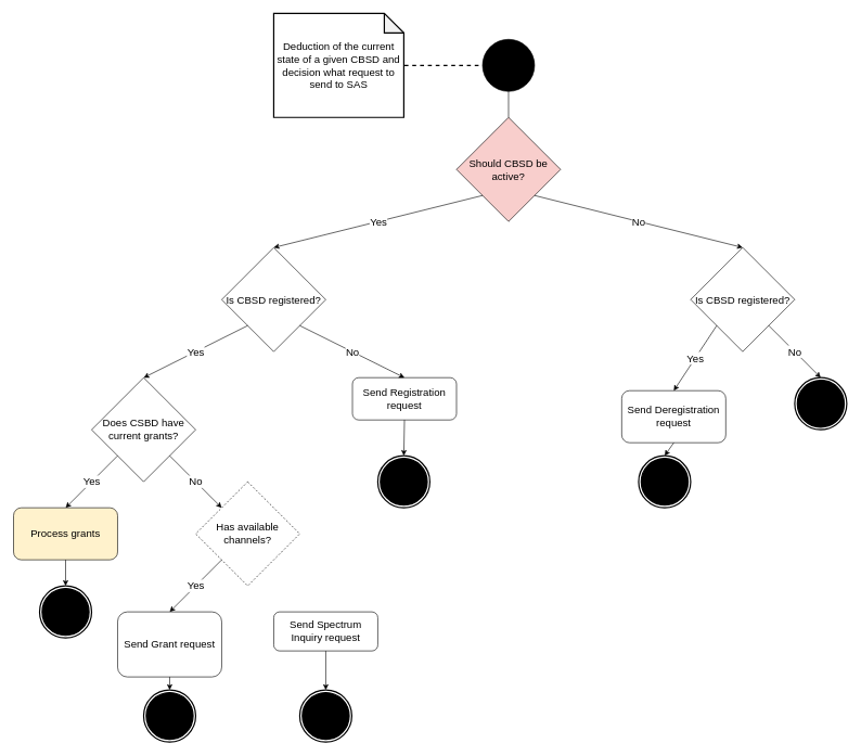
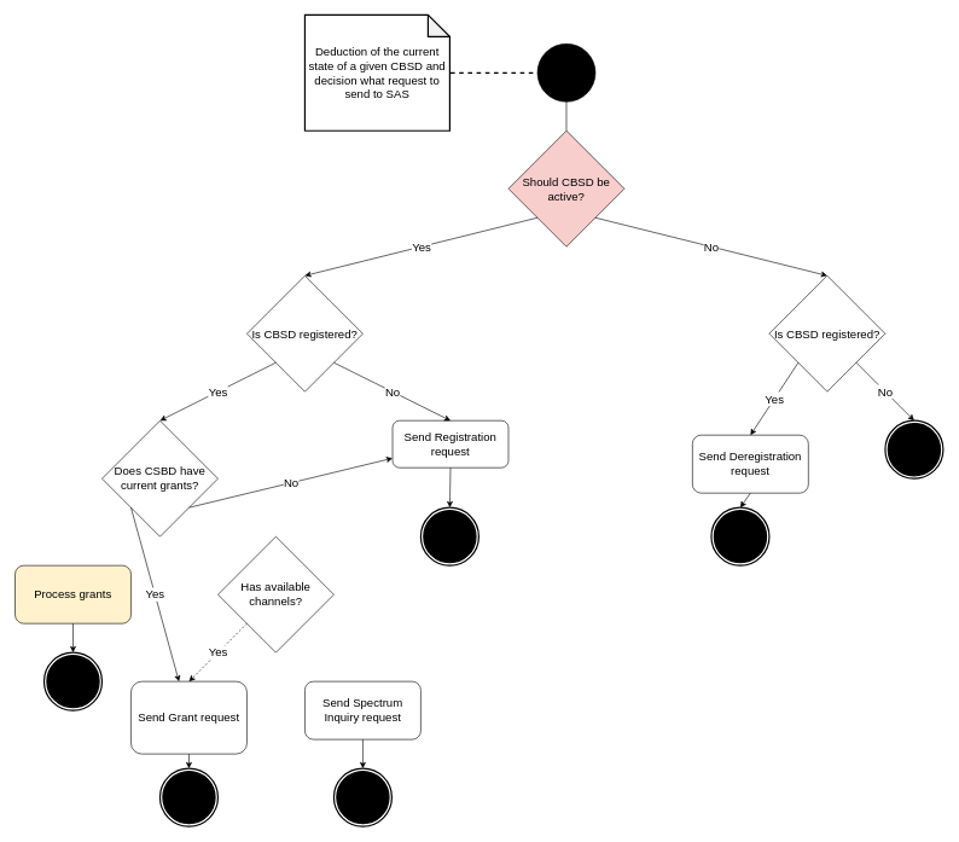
  <mxCell id="0" />
  <mxCell id="1" parent="0" />
  <mxCell id="2" value="" style="ellipse;whiteSpace=wrap;html=1;aspect=fixed;fillColor=#000000;" vertex="1" parent="1"><mxGeometry x="741" y="60" width="80" height="80" as="geometry" /></mxCell>
  <mxCell id="3" value="&lt;font style=&quot;font-size: 16px&quot;&gt;Should CBSD be active?&lt;/font&gt;" style="rhombus;whiteSpace=wrap;html=1;fillColor=#f8cecc;" vertex="1" parent="1"><mxGeometry x="701" y="180" width="160" height="160" as="geometry" /></mxCell>
  <mxCell id="4" value="&lt;font style=&quot;font-size: 16px&quot;&gt;Is CBSD registered?&lt;/font&gt;" style="rhombus;whiteSpace=wrap;html=1;" vertex="1" parent="1"><mxGeometry x="340" y="380" width="160" height="160" as="geometry" /></mxCell>
  <mxCell id="5" value="Is CBSD registered?" style="rhombus;whiteSpace=wrap;html=1;fontSize=16;" vertex="1" parent="1"><mxGeometry x="1061" y="380" width="160" height="160" as="geometry" /></mxCell>
  <mxCell id="6" value="Yes" style="endArrow=classic;html=1;exitX=0;exitY=1;exitDx=0;exitDy=0;entryX=0.5;entryY=0;entryDx=0;entryDy=0;fontSize=16;" edge="1" parent="1" source="3" target="4"><mxGeometry width="50" height="50" relative="1" as="geometry"><mxPoint x="741" y="410" as="sourcePoint" /><mxPoint x="791" y="360" as="targetPoint" /></mxGeometry></mxCell>
  <mxCell id="7" value="No" style="endArrow=classic;html=1;exitX=1;exitY=1;exitDx=0;exitDy=0;entryX=0.5;entryY=0;entryDx=0;entryDy=0;fontSize=16;" edge="1" parent="1" source="3" target="5"><mxGeometry width="50" height="50" relative="1" as="geometry"><mxPoint x="741" y="410" as="sourcePoint" /><mxPoint x="791" y="360" as="targetPoint" /></mxGeometry></mxCell>
  <mxCell id="8" value="&lt;font style=&quot;font-size: 16px&quot;&gt;Send Deregistration request&lt;/font&gt;" style="rounded=1;whiteSpace=wrap;html=1;fillColor=#FFFFFF;" vertex="1" parent="1"><mxGeometry x="955" y="600" width="160" height="80" as="geometry" /></mxCell>
  <mxCell id="9" value="Yes" style="endArrow=classic;html=1;exitX=0;exitY=1;exitDx=0;exitDy=0;entryX=0.5;entryY=0;entryDx=0;entryDy=0;fontSize=16;" edge="1" parent="1" source="5" target="8"><mxGeometry width="50" height="50" relative="1" as="geometry"><mxPoint x="741" y="410" as="sourcePoint" /><mxPoint x="841" y="530" as="targetPoint" /></mxGeometry></mxCell>
  <mxCell id="10" value="No" style="endArrow=classic;html=1;exitX=1;exitY=1;exitDx=0;exitDy=0;entryX=0.5;entryY=0;entryDx=0;entryDy=0;fontSize=16;" edge="1" parent="1" source="5" target="23"><mxGeometry width="50" height="50" relative="1" as="geometry"><mxPoint x="741" y="410" as="sourcePoint" /><mxPoint x="1260" y="580" as="targetPoint" /></mxGeometry></mxCell>
  <mxCell id="11" value="&lt;font style=&quot;font-size: 16px&quot;&gt;Send Registration request&lt;/font&gt;" style="rounded=1;whiteSpace=wrap;html=1;fillColor=#FFFFFF;" vertex="1" parent="1"><mxGeometry x="541" y="580" width="160" height="65" as="geometry" /></mxCell>
  <mxCell id="12" value="No" style="endArrow=classic;html=1;exitX=1;exitY=1;exitDx=0;exitDy=0;entryX=0.5;entryY=0;entryDx=0;entryDy=0;fontSize=16;" edge="1" parent="1" source="4" target="11"><mxGeometry width="50" height="50" relative="1" as="geometry"><mxPoint x="741" y="410" as="sourcePoint" /><mxPoint x="791" y="360" as="targetPoint" /></mxGeometry></mxCell>
  <mxCell id="13" value="&lt;font style=&quot;font-size: 16px&quot;&gt;Does CSBD have current grants?&lt;/font&gt;" style="rhombus;whiteSpace=wrap;html=1;fillColor=#FFFFFF;" vertex="1" parent="1"><mxGeometry x="140" y="580" width="160" height="160" as="geometry" /></mxCell>
  <mxCell id="14" value="Yes" style="endArrow=classic;html=1;exitX=0;exitY=1;exitDx=0;exitDy=0;entryX=0.5;entryY=0;entryDx=0;entryDy=0;fontSize=16;" edge="1" parent="1" source="4" target="13"><mxGeometry width="50" height="50" relative="1" as="geometry"><mxPoint x="741" y="410" as="sourcePoint" /><mxPoint x="791" y="360" as="targetPoint" /></mxGeometry></mxCell>
- <mxCell id="15" value="&lt;font style=&quot;font-size: 16px&quot;&gt;Has available channels?&lt;/font&gt;" style="rhombus;whiteSpace=wrap;html=1;fillColor=#FFFFFF;dashed=1;" vertex="1" parent="1"><mxGeometry x="300" y="740" width="160" height="160" as="geometry" /></mxCell>
- <mxCell id="16" value="No" style="endArrow=classic;html=1;exitX=1;exitY=1;exitDx=0;exitDy=0;fontSize=16;" edge="1" parent="1" source="13" target="15"><mxGeometry width="50" height="50" relative="1" as="geometry"><mxPoint x="741" y="430" as="sourcePoint" /><mxPoint x="791" y="380" as="targetPoint" /></mxGeometry></mxCell>
- <mxCell id="17" value="&lt;font style=&quot;font-size: 16px&quot;&gt;Send Spectrum Inquiry request&lt;/font&gt;" style="rounded=1;whiteSpace=wrap;html=1;fillColor=#FFFFFF;" vertex="1" parent="1"><mxGeometry x="420" y="940" width="160" height="60" as="geometry" /></mxCell>
+ <mxCell id="15" value="&lt;font style=&quot;font-size: 16px&quot;&gt;Has available channels?&lt;/font&gt;" style="rhombus;whiteSpace=wrap;html=1;fillColor=#FFFFFF;" vertex="1" parent="1"><mxGeometry x="300" y="740" width="160" height="160" as="geometry" /></mxCell>
+ <mxCell id="16" value="No" style="endArrow=classic;html=1;exitX=1;exitY=1;exitDx=0;exitDy=0;fontSize=16;" edge="1" parent="1" source="13" target="11"><mxGeometry width="50" height="50" relative="1" as="geometry"><mxPoint x="741" y="430" as="sourcePoint" /><mxPoint x="791" y="380" as="targetPoint" /></mxGeometry></mxCell>
+ <mxCell id="17" value="&lt;font style=&quot;font-size: 16px&quot;&gt;Send Spectrum Inquiry request&lt;/font&gt;" style="rounded=1;whiteSpace=wrap;html=1;fillColor=#FFFFFF;" vertex="1" parent="1"><mxGeometry x="420" y="940" width="160" height="80" as="geometry" /></mxCell>
  <mxCell id="18" value="&lt;font style=&quot;font-size: 16px&quot;&gt;Send Grant request&lt;/font&gt;" style="rounded=1;whiteSpace=wrap;html=1;fillColor=#FFFFFF;" vertex="1" parent="1"><mxGeometry x="180" y="940" width="160" height="100" as="geometry" /></mxCell>
- <mxCell id="19" value="Yes" style="endArrow=classic;html=1;exitX=0;exitY=1;exitDx=0;exitDy=0;entryX=0.5;entryY=0;entryDx=0;entryDy=0;fontSize=16;" edge="1" parent="1" source="15" target="18"><mxGeometry width="50" height="50" relative="1" as="geometry"><mxPoint x="741" y="790" as="sourcePoint" /><mxPoint x="391" y="850" as="targetPoint" /></mxGeometry></mxCell>
- <mxCell id="20" value="Yes" style="endArrow=classic;html=1;exitX=0;exitY=1;exitDx=0;exitDy=0;entryX=0.5;entryY=0;entryDx=0;entryDy=0;fontSize=16;" edge="1" parent="1" source="13" target="21"><mxGeometry width="50" height="50" relative="1" as="geometry"><mxPoint x="741" y="740" as="sourcePoint" /><mxPoint x="241" y="720" as="targetPoint" /></mxGeometry></mxCell>
+ <mxCell id="19" value="Yes" style="endArrow=classic;html=1;exitX=0;exitY=1;exitDx=0;exitDy=0;entryX=0.5;entryY=0;entryDx=0;entryDy=0;fontSize=16;dashed=1;" edge="1" parent="1" source="15" target="18"><mxGeometry width="50" height="50" relative="1" as="geometry"><mxPoint x="741" y="790" as="sourcePoint" /><mxPoint x="391" y="850" as="targetPoint" /></mxGeometry></mxCell>
+ <mxCell id="20" value="Yes" style="endArrow=classic;html=1;exitX=0;exitY=1;exitDx=0;exitDy=0;fontSize=16;" edge="1" parent="1" source="13" target="18"><mxGeometry width="50" height="50" relative="1" as="geometry"><mxPoint x="741" y="740" as="sourcePoint" /><mxPoint x="241" y="720" as="targetPoint" /></mxGeometry></mxCell>
  <mxCell id="21" value="&lt;font style=&quot;font-size: 16px&quot;&gt;Process grants&lt;/font&gt;" style="rounded=1;whiteSpace=wrap;html=1;fillColor=#fff2cc;" vertex="1" parent="1"><mxGeometry x="20" y="780" width="160" height="80" as="geometry" /></mxCell>
  <mxCell id="22" value="" style="endArrow=none;html=1;entryX=0.5;entryY=1;entryDx=0;entryDy=0;exitX=0.5;exitY=0;exitDx=0;exitDy=0;" edge="1" parent="1" source="3" target="2"><mxGeometry width="50" height="50" relative="1" as="geometry"><mxPoint x="461" y="490" as="sourcePoint" /><mxPoint x="511" y="440" as="targetPoint" /></mxGeometry></mxCell>
  <mxCell id="23" value="" style="ellipse;html=1;shape=endState;fillColor=#000000;labelBorderColor=none;strokeWidth=2;" vertex="1" parent="1"><mxGeometry x="1221" y="580" width="80" height="80" as="geometry" /></mxCell>
  <mxCell id="24" value="" style="ellipse;html=1;shape=endState;fillColor=#000000;strokeWidth=2;" vertex="1" parent="1"><mxGeometry x="60" y="900" width="80" height="80" as="geometry" /></mxCell>
  <mxCell id="25" value="" style="ellipse;html=1;shape=endState;fillColor=#000000;strokeWidth=2;" vertex="1" parent="1"><mxGeometry x="220" y="1060" width="80" height="80" as="geometry" /></mxCell>
  <mxCell id="26" value="" style="ellipse;html=1;shape=endState;fillColor=#000000;strokeWidth=2;" vertex="1" parent="1"><mxGeometry x="460" y="1060" width="80" height="80" as="geometry" /></mxCell>
  <mxCell id="27" value="" style="endArrow=classic;html=1;exitX=0.5;exitY=1;exitDx=0;exitDy=0;entryX=0.5;entryY=0;entryDx=0;entryDy=0;" edge="1" parent="1" source="21" target="24"><mxGeometry width="50" height="50" relative="1" as="geometry"><mxPoint x="370" y="850" as="sourcePoint" /><mxPoint x="420" y="800" as="targetPoint" /></mxGeometry></mxCell>
  <mxCell id="28" value="" style="endArrow=classic;html=1;entryX=0.5;entryY=0;entryDx=0;entryDy=0;exitX=0.5;exitY=1;exitDx=0;exitDy=0;" edge="1" parent="1" source="18" target="25"><mxGeometry width="50" height="50" relative="1" as="geometry"><mxPoint x="267" y="1030" as="sourcePoint" /><mxPoint x="110" y="910" as="targetPoint" /></mxGeometry></mxCell>
  <mxCell id="29" value="" style="endArrow=classic;html=1;exitX=0.5;exitY=1;exitDx=0;exitDy=0;entryX=0.5;entryY=0;entryDx=0;entryDy=0;" edge="1" parent="1" source="17" target="26"><mxGeometry width="50" height="50" relative="1" as="geometry"><mxPoint x="120" y="880" as="sourcePoint" /><mxPoint x="120" y="920" as="targetPoint" /></mxGeometry></mxCell>
  <mxCell id="30" value="" style="ellipse;html=1;shape=endState;fillColor=#000000;strokeWidth=2;" vertex="1" parent="1"><mxGeometry x="580" y="700" width="80" height="80" as="geometry" /></mxCell>
  <mxCell id="31" value="" style="endArrow=classic;html=1;exitX=0.5;exitY=1;exitDx=0;exitDy=0;entryX=0.5;entryY=0;entryDx=0;entryDy=0;" edge="1" parent="1" target="30" source="11"><mxGeometry width="50" height="50" relative="1" as="geometry"><mxPoint x="621" y="700" as="sourcePoint" /><mxPoint x="241" y="600" as="targetPoint" /></mxGeometry></mxCell>
  <mxCell id="32" value="" style="ellipse;html=1;shape=endState;fillColor=#000000;strokeWidth=2;" vertex="1" parent="1"><mxGeometry x="981" y="700" width="80" height="80" as="geometry" /></mxCell>
  <mxCell id="33" value="" style="endArrow=classic;html=1;exitX=0.5;exitY=1;exitDx=0;exitDy=0;entryX=0.5;entryY=0;entryDx=0;entryDy=0;" edge="1" parent="1" target="32" source="8"><mxGeometry width="50" height="50" relative="1" as="geometry"><mxPoint x="1030" y="755" as="sourcePoint" /><mxPoint x="650" y="665" as="targetPoint" /></mxGeometry></mxCell>
  <mxCell id="34" value="Deduction of the current state of a given CBSD and decision what request to send to SAS" style="shape=note;whiteSpace=wrap;html=1;backgroundOutline=1;darkOpacity=0.05;fontSize=16;strokeColor=#000000;strokeWidth=2;fillColor=#FFFFFF;" vertex="1" parent="1"><mxGeometry x="420" y="20" width="200" height="160" as="geometry" /></mxCell>
  <mxCell id="35" value="" style="endArrow=none;dashed=1;html=1;fontSize=16;exitX=1.005;exitY=0.5;exitDx=0;exitDy=0;exitPerimeter=0;entryX=0;entryY=0.5;entryDx=0;entryDy=0;strokeWidth=2;" edge="1" parent="1" source="34" target="2"><mxGeometry width="50" height="50" relative="1" as="geometry"><mxPoint x="650" y="280" as="sourcePoint" /><mxPoint x="700" y="230" as="targetPoint" /></mxGeometry></mxCell>
